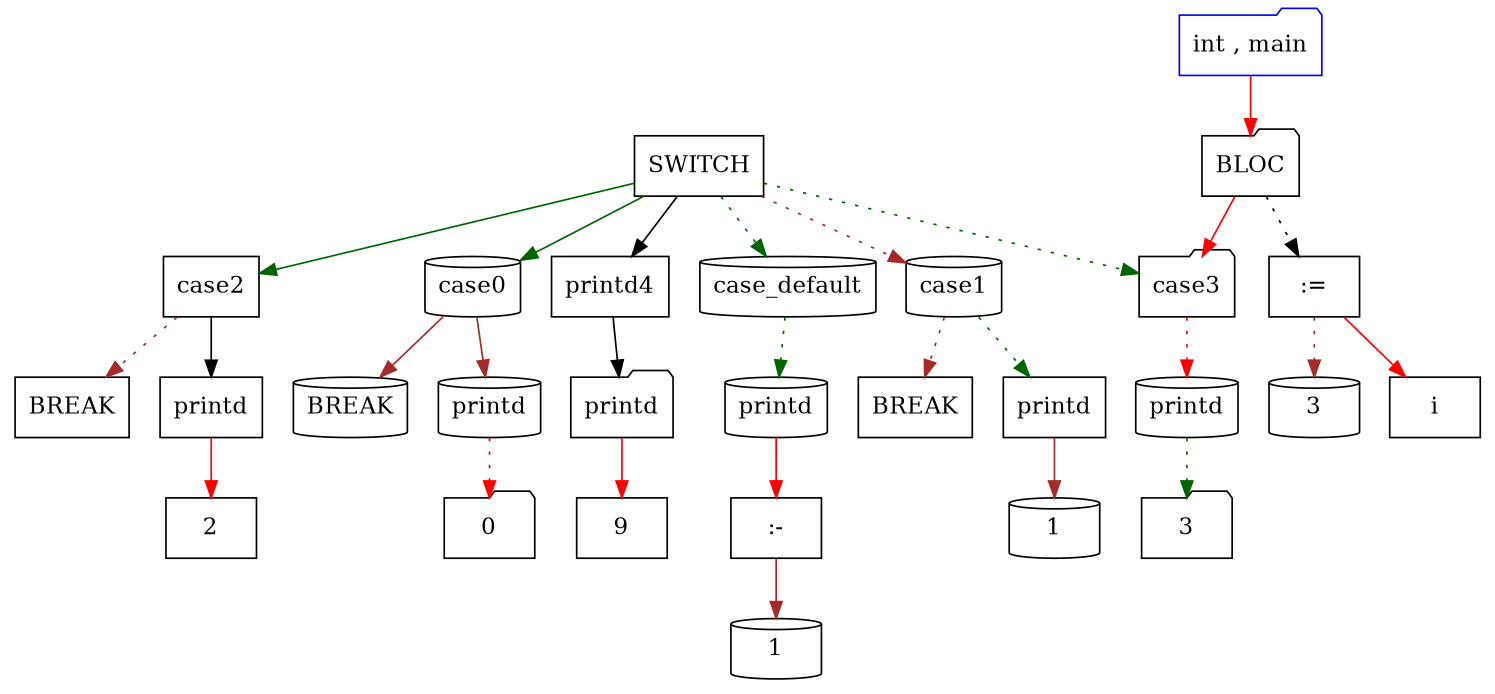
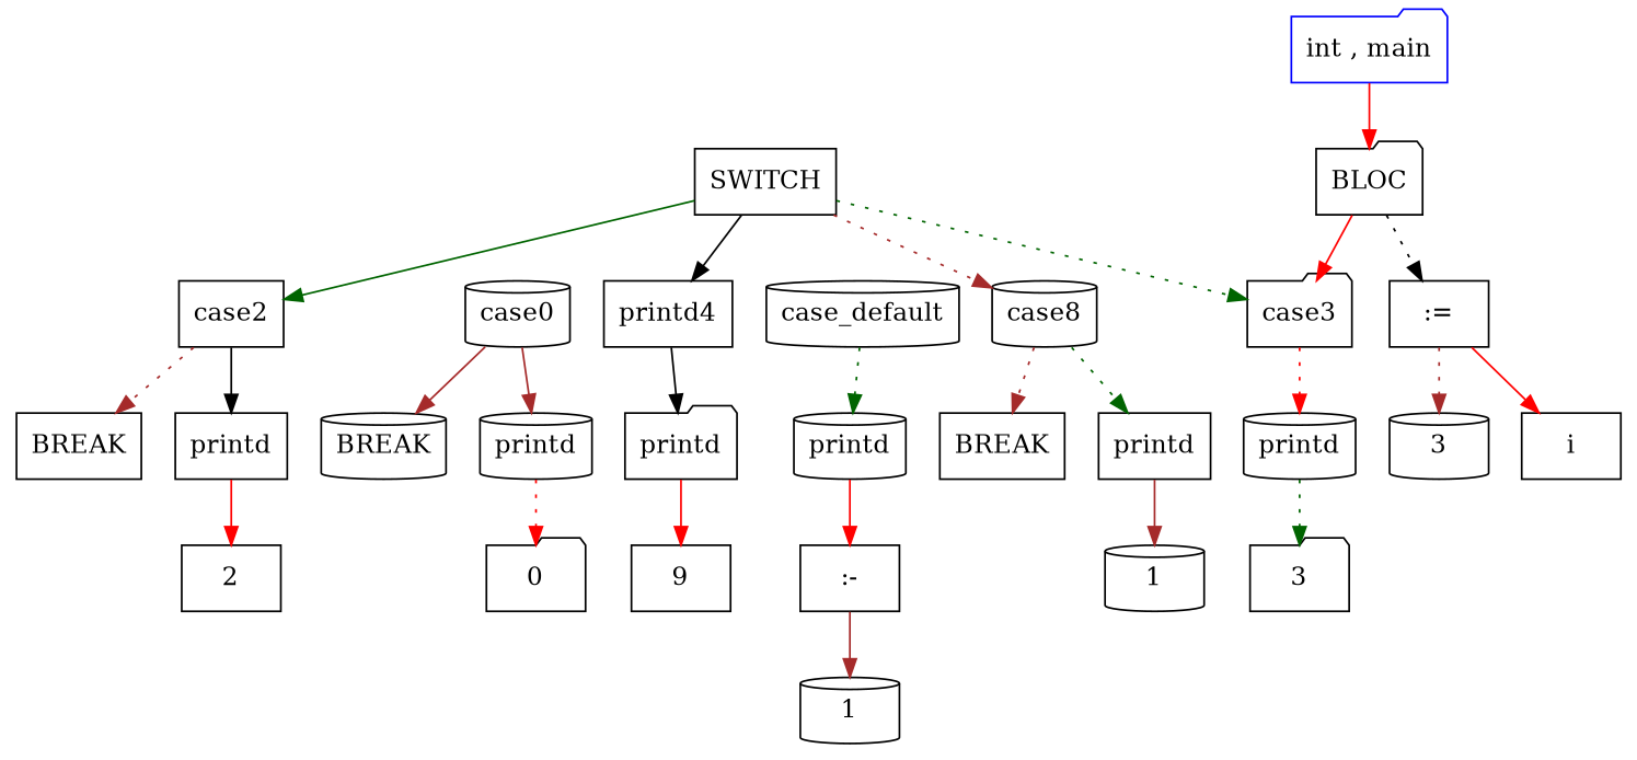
  digraph {
    node [color=black shape=box style=solid]
    edge [color=red style=solid]
    n1 [label=i]
    n2 [label=3 shape=cylinder]
    n3 [label=":="]
    n4 [label=0 shape=folder]
    n5 [label=printd shape=cylinder]
    n6 [label=case0 shape=cylinder]
    n7 [label=BREAK shape=cylinder]
    n8 [label=1 shape=cylinder]
    n9 [label=printd]
-   n10 [label=case1 shape=cylinder]
+   n10 [label=case8 shape=cylinder]
    n11 [label=BREAK]
    n12 [label=2]
    n13 [label=printd]
    n14 [label=case2]
    n15 [label=BREAK]
    n16 [label=3 shape=folder]
    n17 [label=printd shape=cylinder]
    n18 [label=case3 shape=folder]
    n19 [label=9]
    n20 [label=printd shape=folder]
    n21 [label=printd4]
    n22 [label=1 shape=cylinder]
    n23 [label=":-"]
    n24 [label=printd shape=cylinder]
    n25 [label=case_default shape=cylinder]
    n26 [label=SWITCH]
    n27 [label=BLOC shape=folder]
    n28 [color=blue label="int , main" shape=folder]
    n3 -> n1
    n3 -> n2 [color=brown style=dotted]
    n5 -> n4 [style=dotted]
    n6 -> n5 [color=brown]
    n6 -> n7 [color=brown]
    n9 -> n8 [color=brown]
    n10 -> n9 [color=darkgreen style=dotted]
    n10 -> n11 [color=brown style=dotted]
    n13 -> n12
    n14 -> n13 [color=black]
    n14 -> n15 [color=brown style=dotted]
    n17 -> n16 [color=darkgreen style=dotted]
    n18 -> n17 [style=dotted]
    n20 -> n19
    n21 -> n20 [color=black]
    n23 -> n22 [color=brown]
    n24 -> n23
    n25 -> n24 [color=darkgreen style=dotted]
-   n26 -> n6 [color=darkgreen]
    n26 -> n10 [color=brown style=dotted]
    n26 -> n14 [color=darkgreen]
    n26 -> n18 [color=darkgreen style=dotted]
    n26 -> n21 [color=black]
-   n26 -> n25 [color=darkgreen style=dotted]
    n27 -> n3 [color=black style=dotted]
    n27 -> n18
    n28 -> n27
  }
